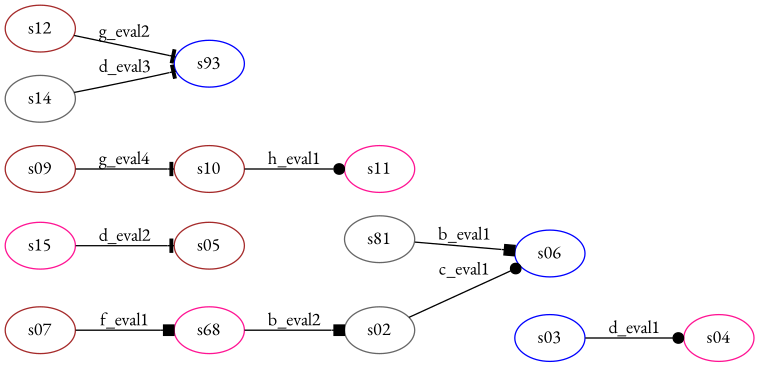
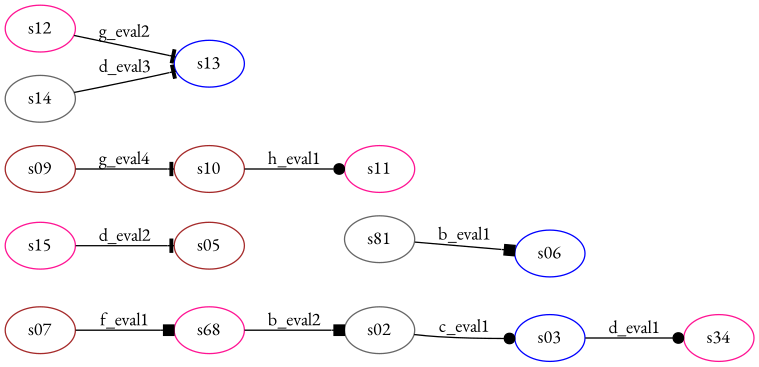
  strict digraph {
    fontname="EB Garamond"
    rankdir=LR
    node [color=brown fontname="EB Garamond"]
    edge [arrowhead=tee fontname="EB Garamond"]
    s03 [color=blue]
-   s04 [color=deeppink]
+   s04 [color=deeppink label=s34]
    s02 [color=gray40]
    s06 [color=blue]
    n5 [color=deeppink label=s68]
    s07
    s15 [color=deeppink]
    s05
    n9 [color=gray40 label=s81]
    s09
    s10
    s11 [color=deeppink]
-   s13 [color=blue label=s93]
-   s12
+   s13 [color=blue]
+   s12 [color=deeppink]
    s14 [color=gray40]
    s03 -> s04 [arrowhead=dot label=d_eval1]
-   s02 -> s06 [arrowhead=dot label=c_eval1]
+   s02 -> s03 [arrowhead=dot label=c_eval1]
    n5 -> s02 [arrowhead=box label=b_eval2]
    s07 -> n5 [arrowhead=box label=f_eval1]
    s15 -> s05 [label=d_eval2]
    n9 -> s06 [arrowhead=box label=b_eval1]
    s09 -> s10 [label=g_eval4]
    s10 -> s11 [arrowhead=dot label=h_eval1]
    s12 -> s13 [label=g_eval2]
    s14 -> s13 [label=d_eval3]
  }
